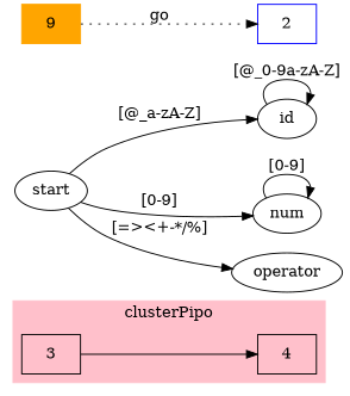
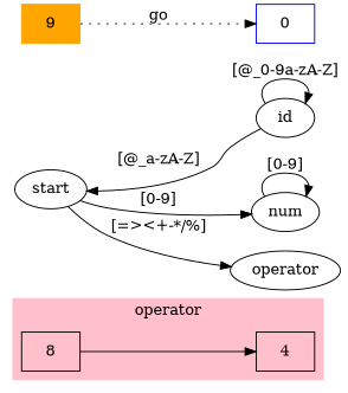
  digraph {
    rankdir=LR
-   3 [shape=box]
+   3 [shape=box label=8]
    4 [shape=box]
    start
    id
    num
    operator
    n7 [color=orange label=9 shape=box style=filled]
-   2 [color=blue shape=box]
+   2 [color=blue shape=box label=0]
    subgraph cluster_1 {
      color=pink
-     label=clusterPipo
+     label=operator
      style=filled
      3
      4
    }
    3 -> 4
-   start -> id [label=" [@_a-zA-Z] "]
+   id -> start [label=" [@_a-zA-Z] "]
    start -> num [label=" [0-9] "]
    start -> operator [label=" [=><+-*/%] "]
    id -> id [label=" [@_0-9a-zA-Z] "]
    num -> num [label=" [0-9] "]
    n7 -> 2 [label=" go " style=dotted]
  }
